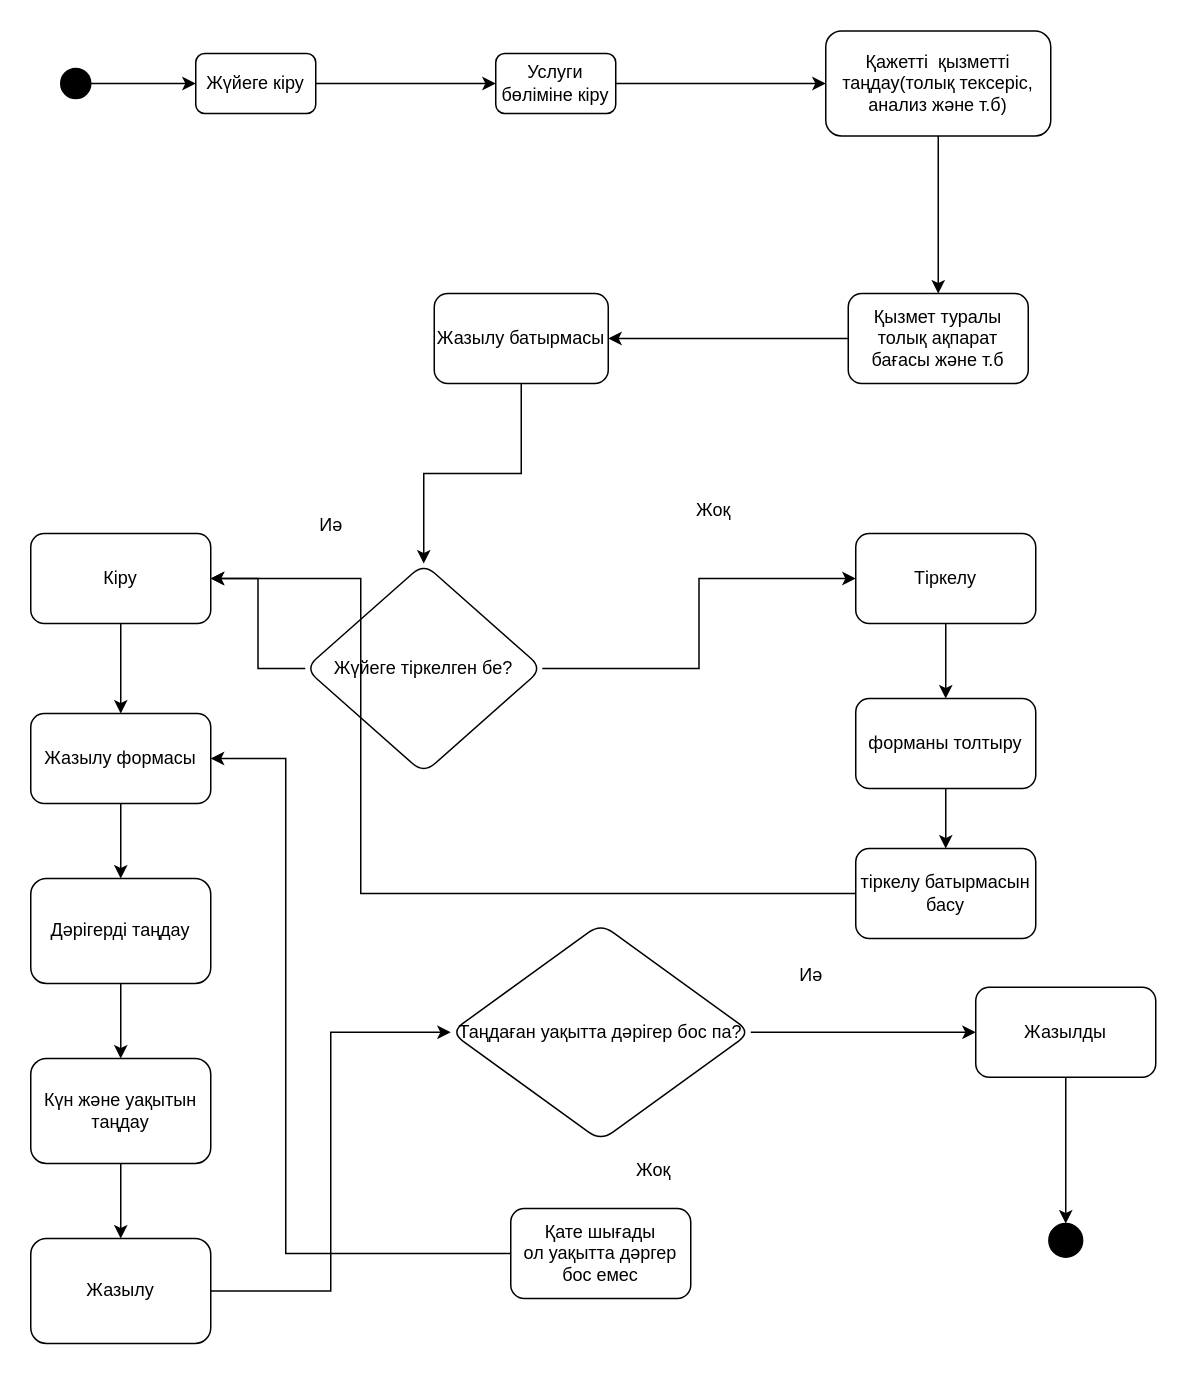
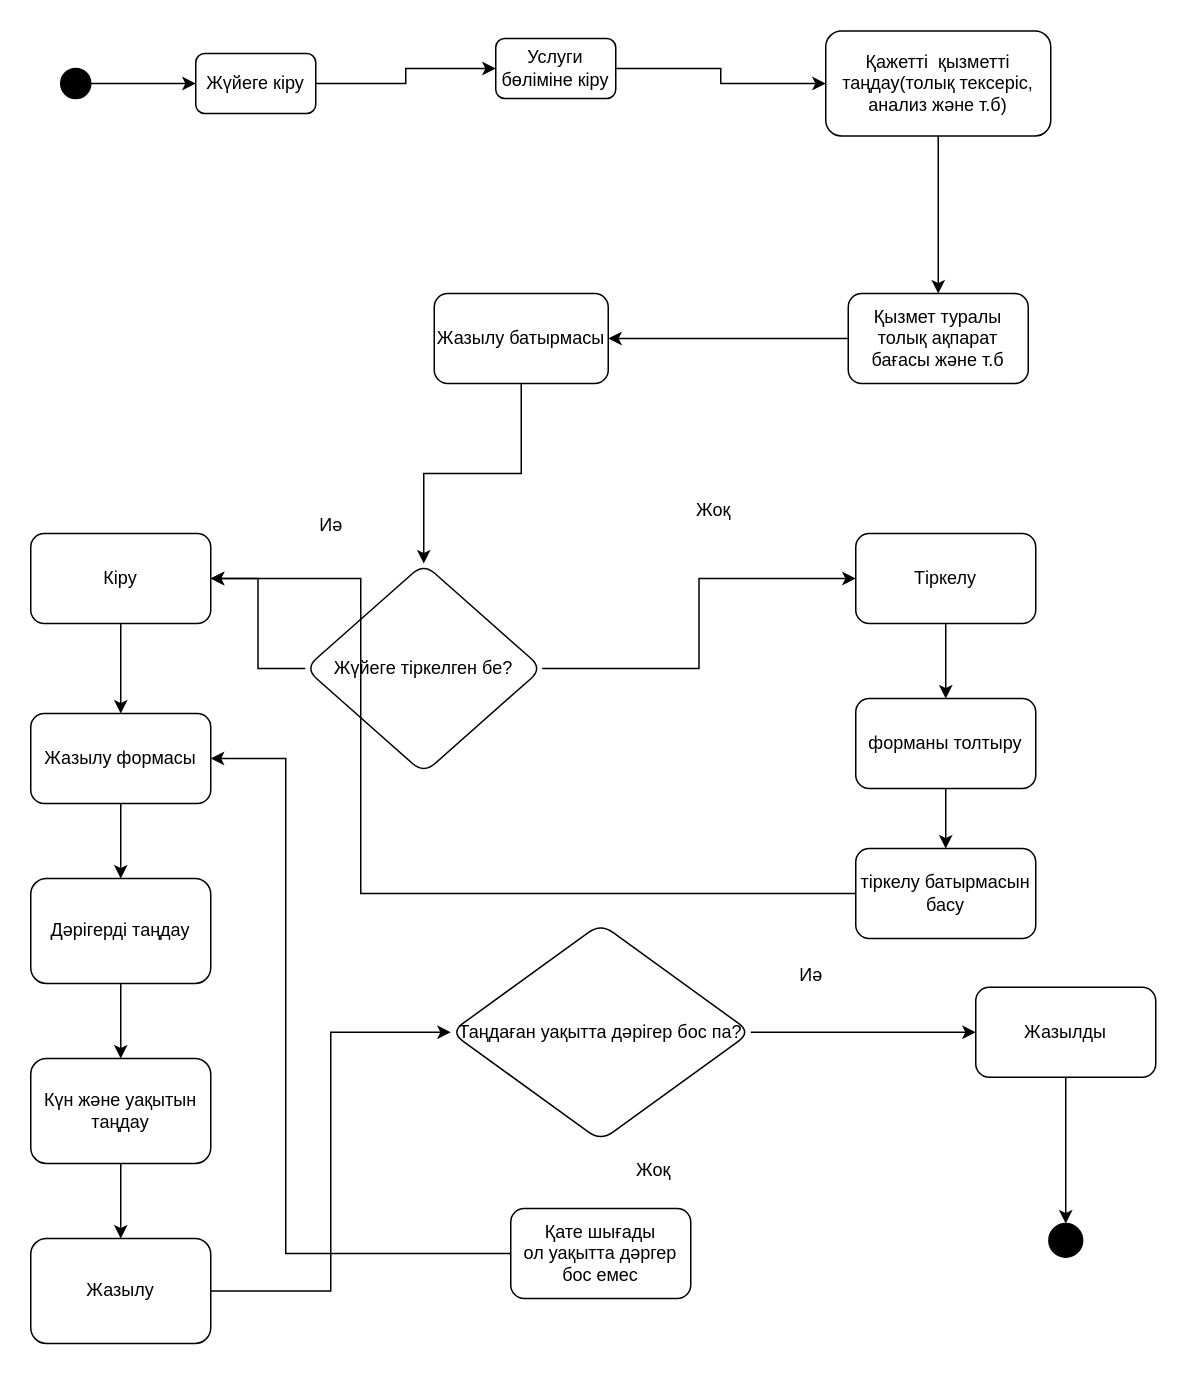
  <mxCell id="0" />
  <mxCell id="1" parent="0" />
  <mxCell id="2" style="edgeStyle=orthogonalEdgeStyle;rounded=0;orthogonalLoop=1;jettySize=auto;html=1;exitX=1;exitY=0.5;exitDx=0;exitDy=0;entryX=0;entryY=0.5;entryDx=0;entryDy=0;" edge="1" parent="1" source="3" target="5"><mxGeometry relative="1" as="geometry" /></mxCell>
  <mxCell id="3" value="" style="ellipse;whiteSpace=wrap;html=1;aspect=fixed;fillColor=#000000;" vertex="1" parent="1"><mxGeometry x="40" y="45" width="20" height="20" as="geometry" /></mxCell>
  <mxCell id="4" style="edgeStyle=orthogonalEdgeStyle;rounded=0;orthogonalLoop=1;jettySize=auto;html=1;entryX=0;entryY=0.5;entryDx=0;entryDy=0;" edge="1" parent="1" source="5" target="7"><mxGeometry relative="1" as="geometry" /></mxCell>
  <mxCell id="5" value="Жүйеге кіру" style="rounded=1;whiteSpace=wrap;html=1;" vertex="1" parent="1"><mxGeometry x="130" y="35" width="80" height="40" as="geometry" /></mxCell>
  <mxCell id="6" style="edgeStyle=orthogonalEdgeStyle;rounded=0;orthogonalLoop=1;jettySize=auto;html=1;" edge="1" parent="1" source="7" target="9"><mxGeometry relative="1" as="geometry" /></mxCell>
- <mxCell id="7" value="Услуги бөліміне кіру" style="rounded=1;whiteSpace=wrap;html=1;" vertex="1" parent="1"><mxGeometry x="330" y="35" width="80" height="40" as="geometry" /></mxCell>
+ <mxCell id="7" value="Услуги бөліміне кіру" style="rounded=1;whiteSpace=wrap;html=1;" vertex="1" parent="1"><mxGeometry x="330" y="25" width="80" height="40" as="geometry" /></mxCell>
  <mxCell id="8" style="edgeStyle=orthogonalEdgeStyle;rounded=0;orthogonalLoop=1;jettySize=auto;html=1;entryX=0.5;entryY=0;entryDx=0;entryDy=0;" edge="1" parent="1" source="9" target="11"><mxGeometry relative="1" as="geometry"><mxPoint x="610" y="195" as="targetPoint" /></mxGeometry></mxCell>
  <mxCell id="9" value="Қажетті &amp;nbsp;қызметті таңдау(толық тексеріс, анализ және т.б)" style="rounded=1;whiteSpace=wrap;html=1;" vertex="1" parent="1"><mxGeometry x="550" y="20" width="150" height="70" as="geometry" /></mxCell>
  <mxCell id="10" style="edgeStyle=orthogonalEdgeStyle;rounded=0;orthogonalLoop=1;jettySize=auto;html=1;entryX=1;entryY=0.5;entryDx=0;entryDy=0;" edge="1" parent="1" source="11" target="13"><mxGeometry relative="1" as="geometry" /></mxCell>
  <mxCell id="11" value="Қызмет туралы толық ақпарат бағасы және т.б" style="rounded=1;whiteSpace=wrap;html=1;" vertex="1" parent="1"><mxGeometry x="565" y="195" width="120" height="60" as="geometry" /></mxCell>
  <mxCell id="12" value="" style="edgeStyle=orthogonalEdgeStyle;rounded=0;orthogonalLoop=1;jettySize=auto;html=1;" edge="1" parent="1" source="13" target="20"><mxGeometry relative="1" as="geometry" /></mxCell>
  <mxCell id="13" value="Жазылу батырмасы" style="rounded=1;whiteSpace=wrap;html=1;" vertex="1" parent="1"><mxGeometry x="289" y="195" width="116" height="60" as="geometry" /></mxCell>
  <mxCell id="14" value="" style="edgeStyle=orthogonalEdgeStyle;rounded=0;orthogonalLoop=1;jettySize=auto;html=1;" edge="1" parent="1" source="15" target="30"><mxGeometry relative="1" as="geometry" /></mxCell>
  <mxCell id="15" value="Жазылу формасы" style="rounded=1;whiteSpace=wrap;html=1;" vertex="1" parent="1"><mxGeometry x="20" y="475" width="120" height="60" as="geometry" /></mxCell>
  <mxCell id="16" style="edgeStyle=orthogonalEdgeStyle;rounded=0;orthogonalLoop=1;jettySize=auto;html=1;entryX=0.5;entryY=0;entryDx=0;entryDy=0;" edge="1" parent="1" source="17" target="15"><mxGeometry relative="1" as="geometry" /></mxCell>
  <mxCell id="17" value="Кіру" style="rounded=1;whiteSpace=wrap;html=1;" vertex="1" parent="1"><mxGeometry x="20" y="355" width="120" height="60" as="geometry" /></mxCell>
  <mxCell id="18" style="edgeStyle=orthogonalEdgeStyle;rounded=0;orthogonalLoop=1;jettySize=auto;html=1;entryX=1;entryY=0.5;entryDx=0;entryDy=0;" edge="1" parent="1" source="20" target="17"><mxGeometry relative="1" as="geometry" /></mxCell>
  <mxCell id="19" style="edgeStyle=orthogonalEdgeStyle;rounded=0;orthogonalLoop=1;jettySize=auto;html=1;" edge="1" parent="1" source="20" target="22"><mxGeometry relative="1" as="geometry" /></mxCell>
  <mxCell id="20" value="Жүйеге тіркелген бе?" style="rhombus;whiteSpace=wrap;html=1;rounded=1;" vertex="1" parent="1"><mxGeometry x="203" y="375" width="158" height="140" as="geometry" /></mxCell>
  <mxCell id="21" value="" style="edgeStyle=orthogonalEdgeStyle;rounded=0;orthogonalLoop=1;jettySize=auto;html=1;" edge="1" parent="1" source="22" target="26"><mxGeometry relative="1" as="geometry" /></mxCell>
  <mxCell id="22" value="Тіркелу" style="rounded=1;whiteSpace=wrap;html=1;" vertex="1" parent="1"><mxGeometry x="570" y="355" width="120" height="60" as="geometry" /></mxCell>
  <mxCell id="23" value="Жоқ" style="text;html=1;align=center;verticalAlign=middle;resizable=0;points=[];autosize=1;strokeColor=none;fillColor=none;" vertex="1" parent="1"><mxGeometry x="450" y="325" width="50" height="30" as="geometry" /></mxCell>
  <mxCell id="24" value="Иә" style="text;html=1;align=center;verticalAlign=middle;resizable=0;points=[];autosize=1;strokeColor=none;fillColor=none;" vertex="1" parent="1"><mxGeometry x="200" y="335" width="40" height="30" as="geometry" /></mxCell>
  <mxCell id="25" value="" style="edgeStyle=orthogonalEdgeStyle;rounded=0;orthogonalLoop=1;jettySize=auto;html=1;" edge="1" parent="1" source="26" target="28"><mxGeometry relative="1" as="geometry" /></mxCell>
  <mxCell id="26" value="форманы толтыру" style="rounded=1;whiteSpace=wrap;html=1;" vertex="1" parent="1"><mxGeometry x="570" y="465" width="120" height="60" as="geometry" /></mxCell>
  <mxCell id="27" style="edgeStyle=orthogonalEdgeStyle;rounded=0;orthogonalLoop=1;jettySize=auto;html=1;entryX=1;entryY=0.5;entryDx=0;entryDy=0;" edge="1" parent="1" source="28" target="17"><mxGeometry relative="1" as="geometry"><Array as="points"><mxPoint x="240" y="595" /><mxPoint x="240" y="385" /></Array></mxGeometry></mxCell>
  <mxCell id="28" value="тіркелу батырмасын басу" style="rounded=1;whiteSpace=wrap;html=1;" vertex="1" parent="1"><mxGeometry x="570" y="565" width="120" height="60" as="geometry" /></mxCell>
  <mxCell id="29" value="" style="edgeStyle=orthogonalEdgeStyle;rounded=0;orthogonalLoop=1;jettySize=auto;html=1;" edge="1" parent="1" source="30" target="32"><mxGeometry relative="1" as="geometry" /></mxCell>
  <mxCell id="30" value="Дәрігерді таңдау" style="rounded=1;whiteSpace=wrap;html=1;" vertex="1" parent="1"><mxGeometry x="20" y="585" width="120" height="70" as="geometry" /></mxCell>
  <mxCell id="31" value="" style="edgeStyle=orthogonalEdgeStyle;rounded=0;orthogonalLoop=1;jettySize=auto;html=1;" edge="1" parent="1" source="32" target="34"><mxGeometry relative="1" as="geometry" /></mxCell>
  <mxCell id="32" value="Күн және уақытын таңдау" style="rounded=1;whiteSpace=wrap;html=1;" vertex="1" parent="1"><mxGeometry x="20" y="705" width="120" height="70" as="geometry" /></mxCell>
  <mxCell id="33" style="edgeStyle=orthogonalEdgeStyle;rounded=0;orthogonalLoop=1;jettySize=auto;html=1;entryX=0;entryY=0.5;entryDx=0;entryDy=0;" edge="1" parent="1" source="34" target="36"><mxGeometry relative="1" as="geometry" /></mxCell>
  <mxCell id="34" value="Жазылу" style="rounded=1;whiteSpace=wrap;html=1;" vertex="1" parent="1"><mxGeometry x="20" y="825" width="120" height="70" as="geometry" /></mxCell>
  <mxCell id="35" value="" style="edgeStyle=orthogonalEdgeStyle;rounded=0;orthogonalLoop=1;jettySize=auto;html=1;" edge="1" parent="1" source="36" target="38"><mxGeometry relative="1" as="geometry" /></mxCell>
  <mxCell id="36" value="Таңдаған уақытта дәрігер бос па?" style="rhombus;whiteSpace=wrap;html=1;rounded=1;" vertex="1" parent="1"><mxGeometry x="300" y="615" width="200" height="145" as="geometry" /></mxCell>
  <mxCell id="37" value="" style="edgeStyle=orthogonalEdgeStyle;rounded=0;orthogonalLoop=1;jettySize=auto;html=1;" edge="1" parent="1" source="38" target="43"><mxGeometry relative="1" as="geometry" /></mxCell>
  <mxCell id="38" value="Жазылды" style="whiteSpace=wrap;html=1;rounded=1;" vertex="1" parent="1"><mxGeometry x="650" y="657.5" width="120" height="60" as="geometry" /></mxCell>
  <mxCell id="39" value="Иә" style="text;html=1;align=center;verticalAlign=middle;resizable=0;points=[];autosize=1;strokeColor=none;fillColor=none;" vertex="1" parent="1"><mxGeometry x="520" y="635" width="40" height="30" as="geometry" /></mxCell>
  <mxCell id="40" style="edgeStyle=orthogonalEdgeStyle;rounded=0;orthogonalLoop=1;jettySize=auto;html=1;entryX=1;entryY=0.5;entryDx=0;entryDy=0;" edge="1" parent="1" source="41" target="15"><mxGeometry relative="1" as="geometry"><mxPoint x="190" y="435" as="targetPoint" /><Array as="points"><mxPoint x="190" y="835" /><mxPoint x="190" y="505" /></Array></mxGeometry></mxCell>
  <mxCell id="41" value="Қате шығады&lt;br&gt;ол уақытта дәргер бос емес" style="whiteSpace=wrap;html=1;rounded=1;" vertex="1" parent="1"><mxGeometry x="340" y="805" width="120" height="60" as="geometry" /></mxCell>
  <mxCell id="42" value="Жоқ" style="text;html=1;align=center;verticalAlign=middle;resizable=0;points=[];autosize=1;strokeColor=none;fillColor=none;" vertex="1" parent="1"><mxGeometry x="410" y="765" width="50" height="30" as="geometry" /></mxCell>
  <mxCell id="43" value="" style="ellipse;whiteSpace=wrap;html=1;rounded=1;fillColor=#000000;" vertex="1" parent="1"><mxGeometry x="698.75" y="815" width="22.5" height="22.5" as="geometry" /></mxCell>
